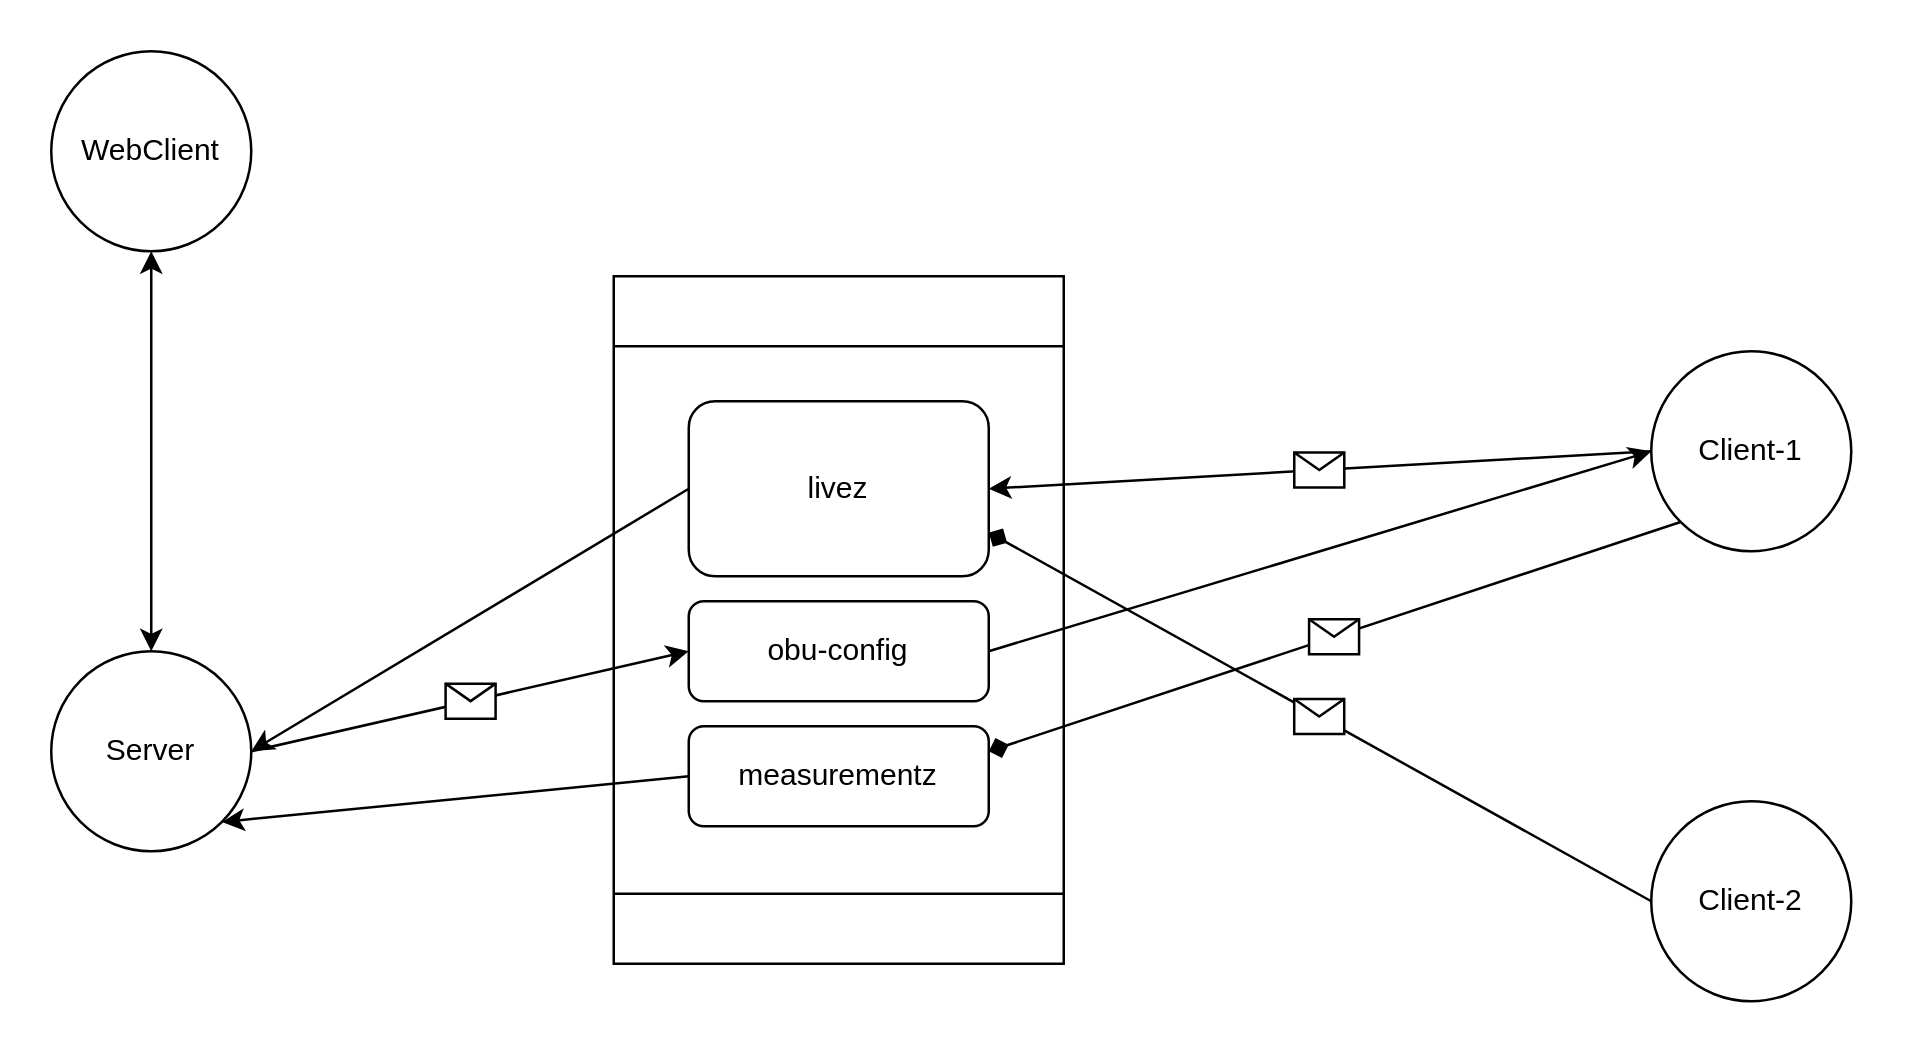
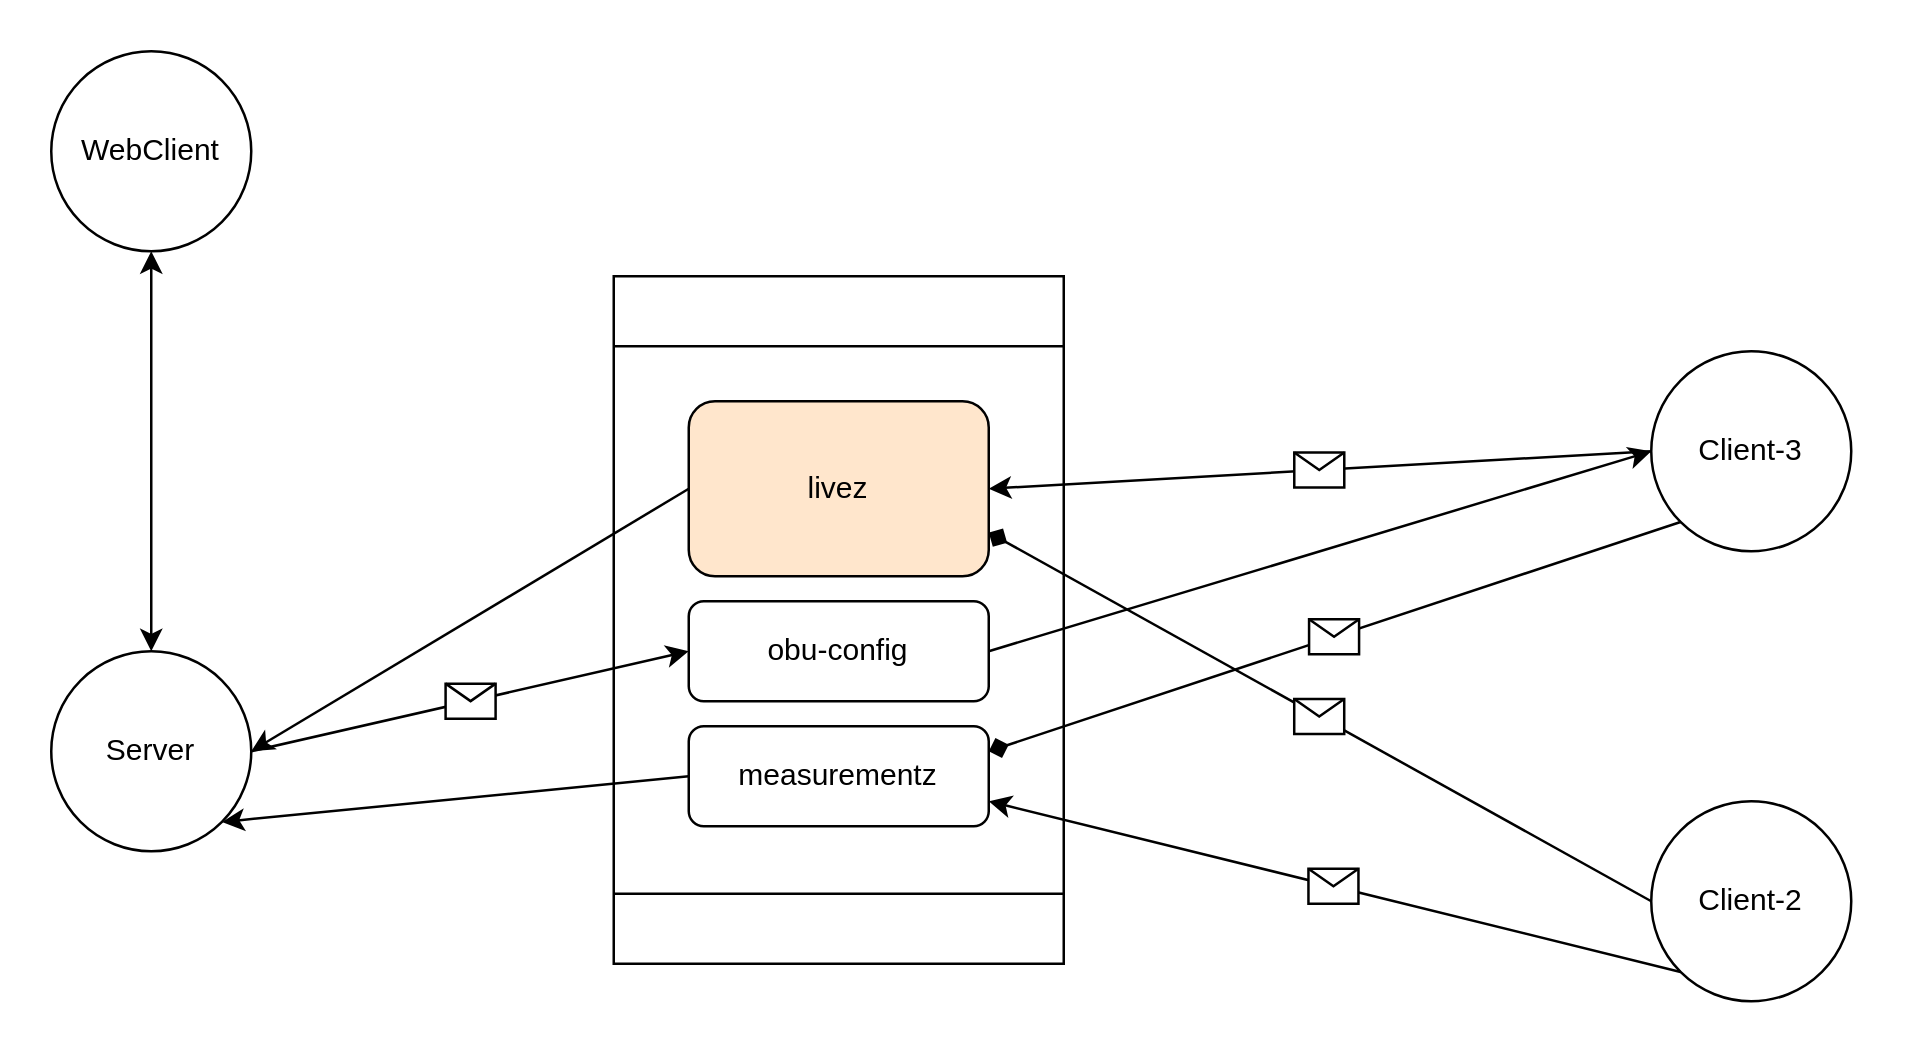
  <mxCell id="0" />
  <mxCell id="1" parent="0" />
  <mxCell id="2" value="" style="shape=process;whiteSpace=wrap;html=1;backgroundOutline=1;rotation=90;" parent="1" vertex="1"><mxGeometry x="197.5" y="157.5" width="275" height="180" as="geometry" /></mxCell>
- <mxCell id="3" value="livez" style="rounded=1;whiteSpace=wrap;html=1;" parent="1" vertex="1"><mxGeometry x="275" y="160" width="120" height="70" as="geometry" /></mxCell>
+ <mxCell id="3" value="livez" style="rounded=1;whiteSpace=wrap;html=1;fillColor=#ffe6cc;" parent="1" vertex="1"><mxGeometry x="275" y="160" width="120" height="70" as="geometry" /></mxCell>
  <mxCell id="4" value="measurementz" style="rounded=1;whiteSpace=wrap;html=1;" parent="1" vertex="1"><mxGeometry x="275" y="290" width="120" height="40" as="geometry" /></mxCell>
- <mxCell id="5" value="Client-1" style="ellipse;whiteSpace=wrap;html=1;aspect=fixed;" parent="1" vertex="1"><mxGeometry x="660" y="140" width="80" height="80" as="geometry" /></mxCell>
+ <mxCell id="5" value="Client-3" style="ellipse;whiteSpace=wrap;html=1;aspect=fixed;" parent="1" vertex="1"><mxGeometry x="660" y="140" width="80" height="80" as="geometry" /></mxCell>
  <mxCell id="6" value="" style="endArrow=classic;html=1;rounded=0;exitX=0;exitY=0.5;exitDx=0;exitDy=0;entryX=1;entryY=0.5;entryDx=0;entryDy=0;" parent="1" source="5" target="3" edge="1"><mxGeometry relative="1" as="geometry"><mxPoint x="310" y="280" as="sourcePoint" /><mxPoint x="410" y="280" as="targetPoint" /></mxGeometry></mxCell>
  <mxCell id="7" value="" style="shape=message;html=1;outlineConnect=0;" parent="6" vertex="1"><mxGeometry width="20" height="14" relative="1" as="geometry"><mxPoint x="-10" y="-7" as="offset" /></mxGeometry></mxCell>
  <mxCell id="8" value="" style="endArrow=diamond;html=1;rounded=0;exitX=0;exitY=1;exitDx=0;exitDy=0;entryX=1;entryY=0.25;entryDx=0;entryDy=0;" parent="1" source="5" target="4" edge="1"><mxGeometry relative="1" as="geometry"><mxPoint x="310" y="280" as="sourcePoint" /><mxPoint x="410" y="280" as="targetPoint" /></mxGeometry></mxCell>
  <mxCell id="9" value="" style="shape=message;html=1;outlineConnect=0;" parent="8" vertex="1"><mxGeometry width="20" height="14" relative="1" as="geometry"><mxPoint x="-10" y="-7" as="offset" /></mxGeometry></mxCell>
  <mxCell id="10" value="Server" style="ellipse;whiteSpace=wrap;html=1;aspect=fixed;" parent="1" vertex="1"><mxGeometry x="20" y="260" width="80" height="80" as="geometry" /></mxCell>
  <mxCell id="11" value="" style="endArrow=classic;html=1;rounded=0;exitX=0;exitY=0.5;exitDx=0;exitDy=0;entryX=1;entryY=0.5;entryDx=0;entryDy=0;" parent="1" source="3" target="10" edge="1"><mxGeometry width="50" height="50" relative="1" as="geometry"><mxPoint x="340" y="300" as="sourcePoint" /><mxPoint x="390" y="250" as="targetPoint" /></mxGeometry></mxCell>
  <mxCell id="12" value="" style="endArrow=classic;html=1;rounded=0;exitX=0;exitY=0.5;exitDx=0;exitDy=0;entryX=1;entryY=1;entryDx=0;entryDy=0;" parent="1" source="4" target="10" edge="1"><mxGeometry width="50" height="50" relative="1" as="geometry"><mxPoint x="285" y="195" as="sourcePoint" /><mxPoint x="90" y="330" as="targetPoint" /></mxGeometry></mxCell>
  <mxCell id="13" value="WebClient" style="ellipse;whiteSpace=wrap;html=1;aspect=fixed;" parent="1" vertex="1"><mxGeometry x="20" y="20" width="80" height="80" as="geometry" /></mxCell>
  <mxCell id="14" value="Client-2" style="ellipse;whiteSpace=wrap;html=1;aspect=fixed;" parent="1" vertex="1"><mxGeometry x="660" y="320" width="80" height="80" as="geometry" /></mxCell>
  <mxCell id="15" value="" style="endArrow=diamond;html=1;rounded=0;exitX=0;exitY=0.5;exitDx=0;exitDy=0;entryX=1;entryY=0.75;entryDx=0;entryDy=0;" parent="1" source="14" target="3" edge="1"><mxGeometry relative="1" as="geometry"><mxPoint x="310" y="280" as="sourcePoint" /><mxPoint x="410" y="280" as="targetPoint" /></mxGeometry></mxCell>
  <mxCell id="16" value="" style="shape=message;html=1;outlineConnect=0;" parent="15" vertex="1"><mxGeometry width="20" height="14" relative="1" as="geometry"><mxPoint x="-10" y="-7" as="offset" /></mxGeometry></mxCell>
+ <mxCell id="17" value="" style="endArrow=classic;html=1;rounded=0;exitX=0;exitY=1;exitDx=0;exitDy=0;entryX=1;entryY=0.75;entryDx=0;entryDy=0;" parent="1" source="14" target="4" edge="1"><mxGeometry relative="1" as="geometry"><mxPoint x="310" y="280" as="sourcePoint" /><mxPoint x="395" y="310" as="targetPoint" /></mxGeometry></mxCell>
+ <mxCell id="18" value="" style="shape=message;html=1;outlineConnect=0;" parent="17" vertex="1"><mxGeometry width="20" height="14" relative="1" as="geometry"><mxPoint x="-10" y="-7" as="offset" /></mxGeometry></mxCell>
  <mxCell id="19" value="" style="endArrow=classic;startArrow=classic;html=1;rounded=0;exitX=0.5;exitY=0;exitDx=0;exitDy=0;entryX=0.5;entryY=1;entryDx=0;entryDy=0;" parent="1" source="10" target="13" edge="1"><mxGeometry width="50" height="50" relative="1" as="geometry"><mxPoint x="320" y="310" as="sourcePoint" /><mxPoint x="370" y="260" as="targetPoint" /></mxGeometry></mxCell>
  <mxCell id="20" value="obu-config" style="rounded=1;whiteSpace=wrap;html=1;" vertex="1" parent="1"><mxGeometry x="275" y="240" width="120" height="40" as="geometry" /></mxCell>
  <mxCell id="21" value="" style="endArrow=classic;html=1;rounded=0;exitX=1;exitY=0.5;exitDx=0;exitDy=0;entryX=0;entryY=0.5;entryDx=0;entryDy=0;" edge="1" parent="1" source="10" target="20"><mxGeometry relative="1" as="geometry"><mxPoint x="275" y="330" as="sourcePoint" /><mxPoint x="60" y="385" as="targetPoint" /></mxGeometry></mxCell>
  <mxCell id="22" value="" style="shape=message;html=1;outlineConnect=0;" vertex="1" parent="21"><mxGeometry width="20" height="14" relative="1" as="geometry"><mxPoint x="-10" y="-7" as="offset" /></mxGeometry></mxCell>
  <mxCell id="23" value="" style="endArrow=classic;html=1;rounded=0;exitX=1;exitY=0.5;exitDx=0;exitDy=0;entryX=0;entryY=0.5;entryDx=0;entryDy=0;" edge="1" parent="1" source="20" target="5"><mxGeometry width="50" height="50" relative="1" as="geometry"><mxPoint x="285" y="205" as="sourcePoint" /><mxPoint x="98" y="282" as="targetPoint" /></mxGeometry></mxCell>
